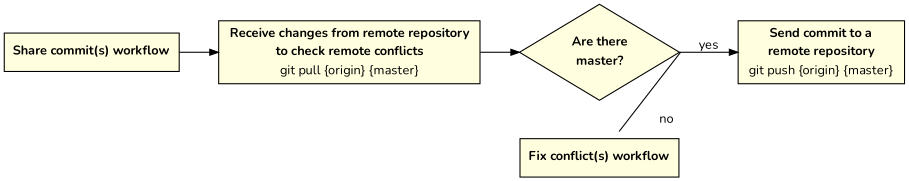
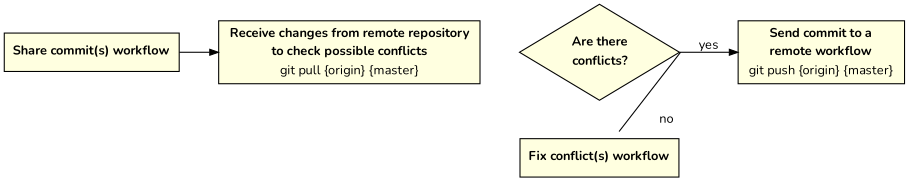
  digraph {
    fontname=Nunito
    rankdir=LR
    splines=line
    node [fillcolor=lightyellow fontname=Nunito fontsize=12 shape=rect style=filled]
    edge [arrowsize=0.8 fontname=Nunito fontsize=12]
-   n1 [label=<             <table border="0" cellborder="0" cellspacing="1">             <tr><td><b>Are there</b></td></tr>             <tr><td><b>master?</b></td></tr>             </table>         > shape=diamond]
+   n1 [label=<             <table border="0" cellborder="0" cellspacing="1">             <tr><td><b>Are there</b></td></tr>             <tr><td><b>conflicts?</b></td></tr>             </table>         > shape=diamond]
    n2 [label=<<b>Fix conflict(s) workflow</b>>]
-   n3 [label=<             <table border="0" cellborder="0" cellspacing="0">             <tr><td><b>Send commit to a</b></td></tr>             <tr><td><b>remote repository</b></td></tr>             <tr><td>git push {origin} {master}</td></tr>             </table>         >]
+   n3 [label=<             <table border="0" cellborder="0" cellspacing="0">             <tr><td><b>Send commit to a</b></td></tr>             <tr><td><b>remote workflow</b></td></tr>             <tr><td>git push {origin} {master}</td></tr>             </table>         >]
    n4 [label=<<b>Share commit(s) workflow</b>>]
-   n5 [label=<             <table border="0" cellborder="0" cellspacing="0">             <tr><td><b>Receive changes from remote repository</b></td></tr>             <tr><td><b>to check remote conflicts</b></td></tr>             <tr><td>git pull {origin} {master}</td></tr>             </table>         >]
+   n5 [label=<             <table border="0" cellborder="0" cellspacing="0">             <tr><td><b>Receive changes from remote repository</b></td></tr>             <tr><td><b>to check possible conflicts</b></td></tr>             <tr><td>git pull {origin} {master}</td></tr>             </table>         >]
    subgraph sub_1 {
      rank=same
      n1
      n2
    }
    n1 -> n2 [constraint=false label=no tailport=e]
    n1 -> n3 [label=yes]
    n4 -> n5
-   n5 -> n1
  }
